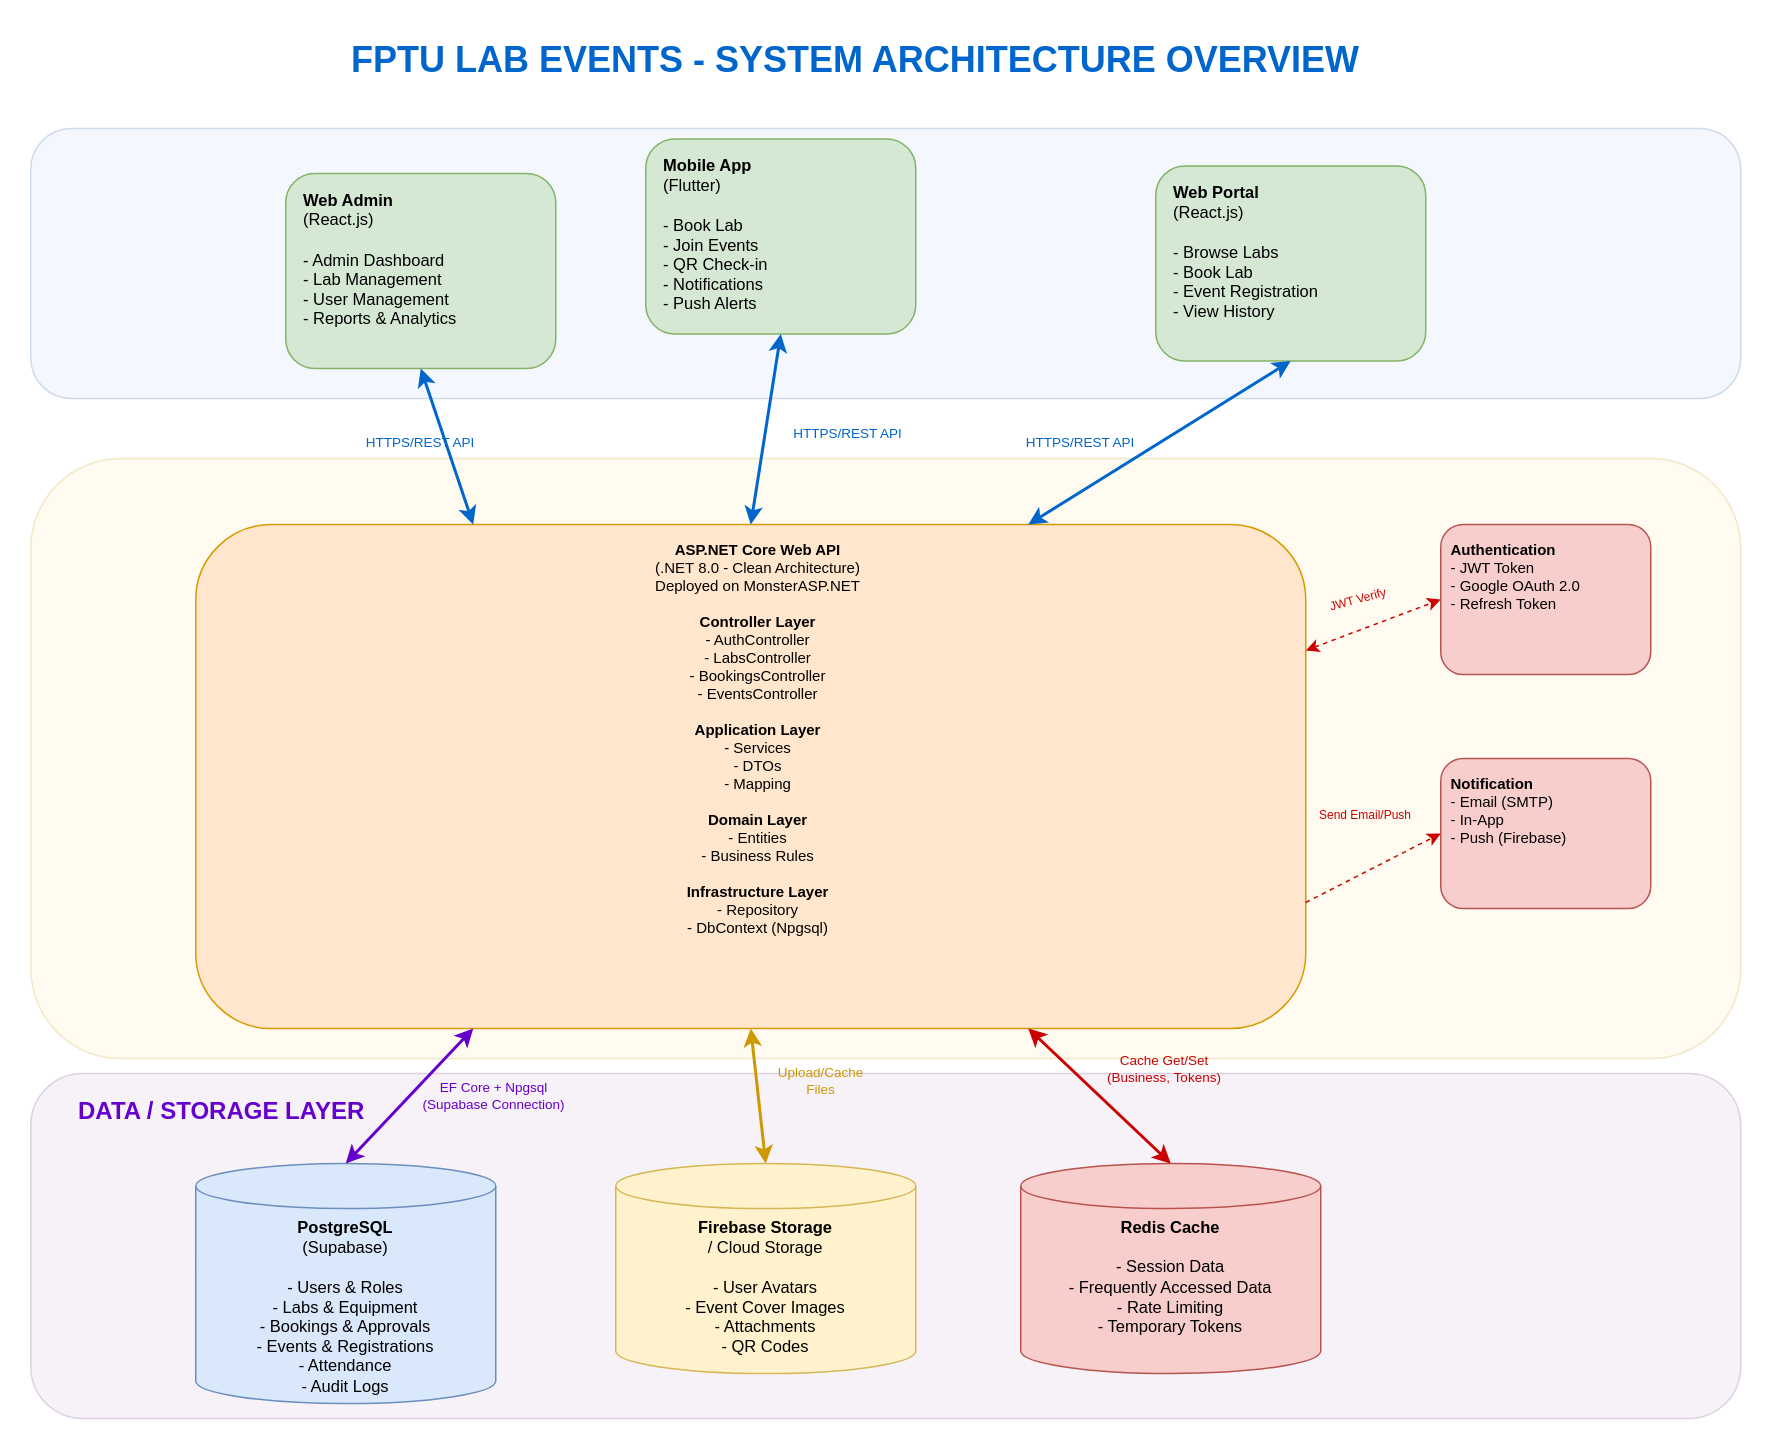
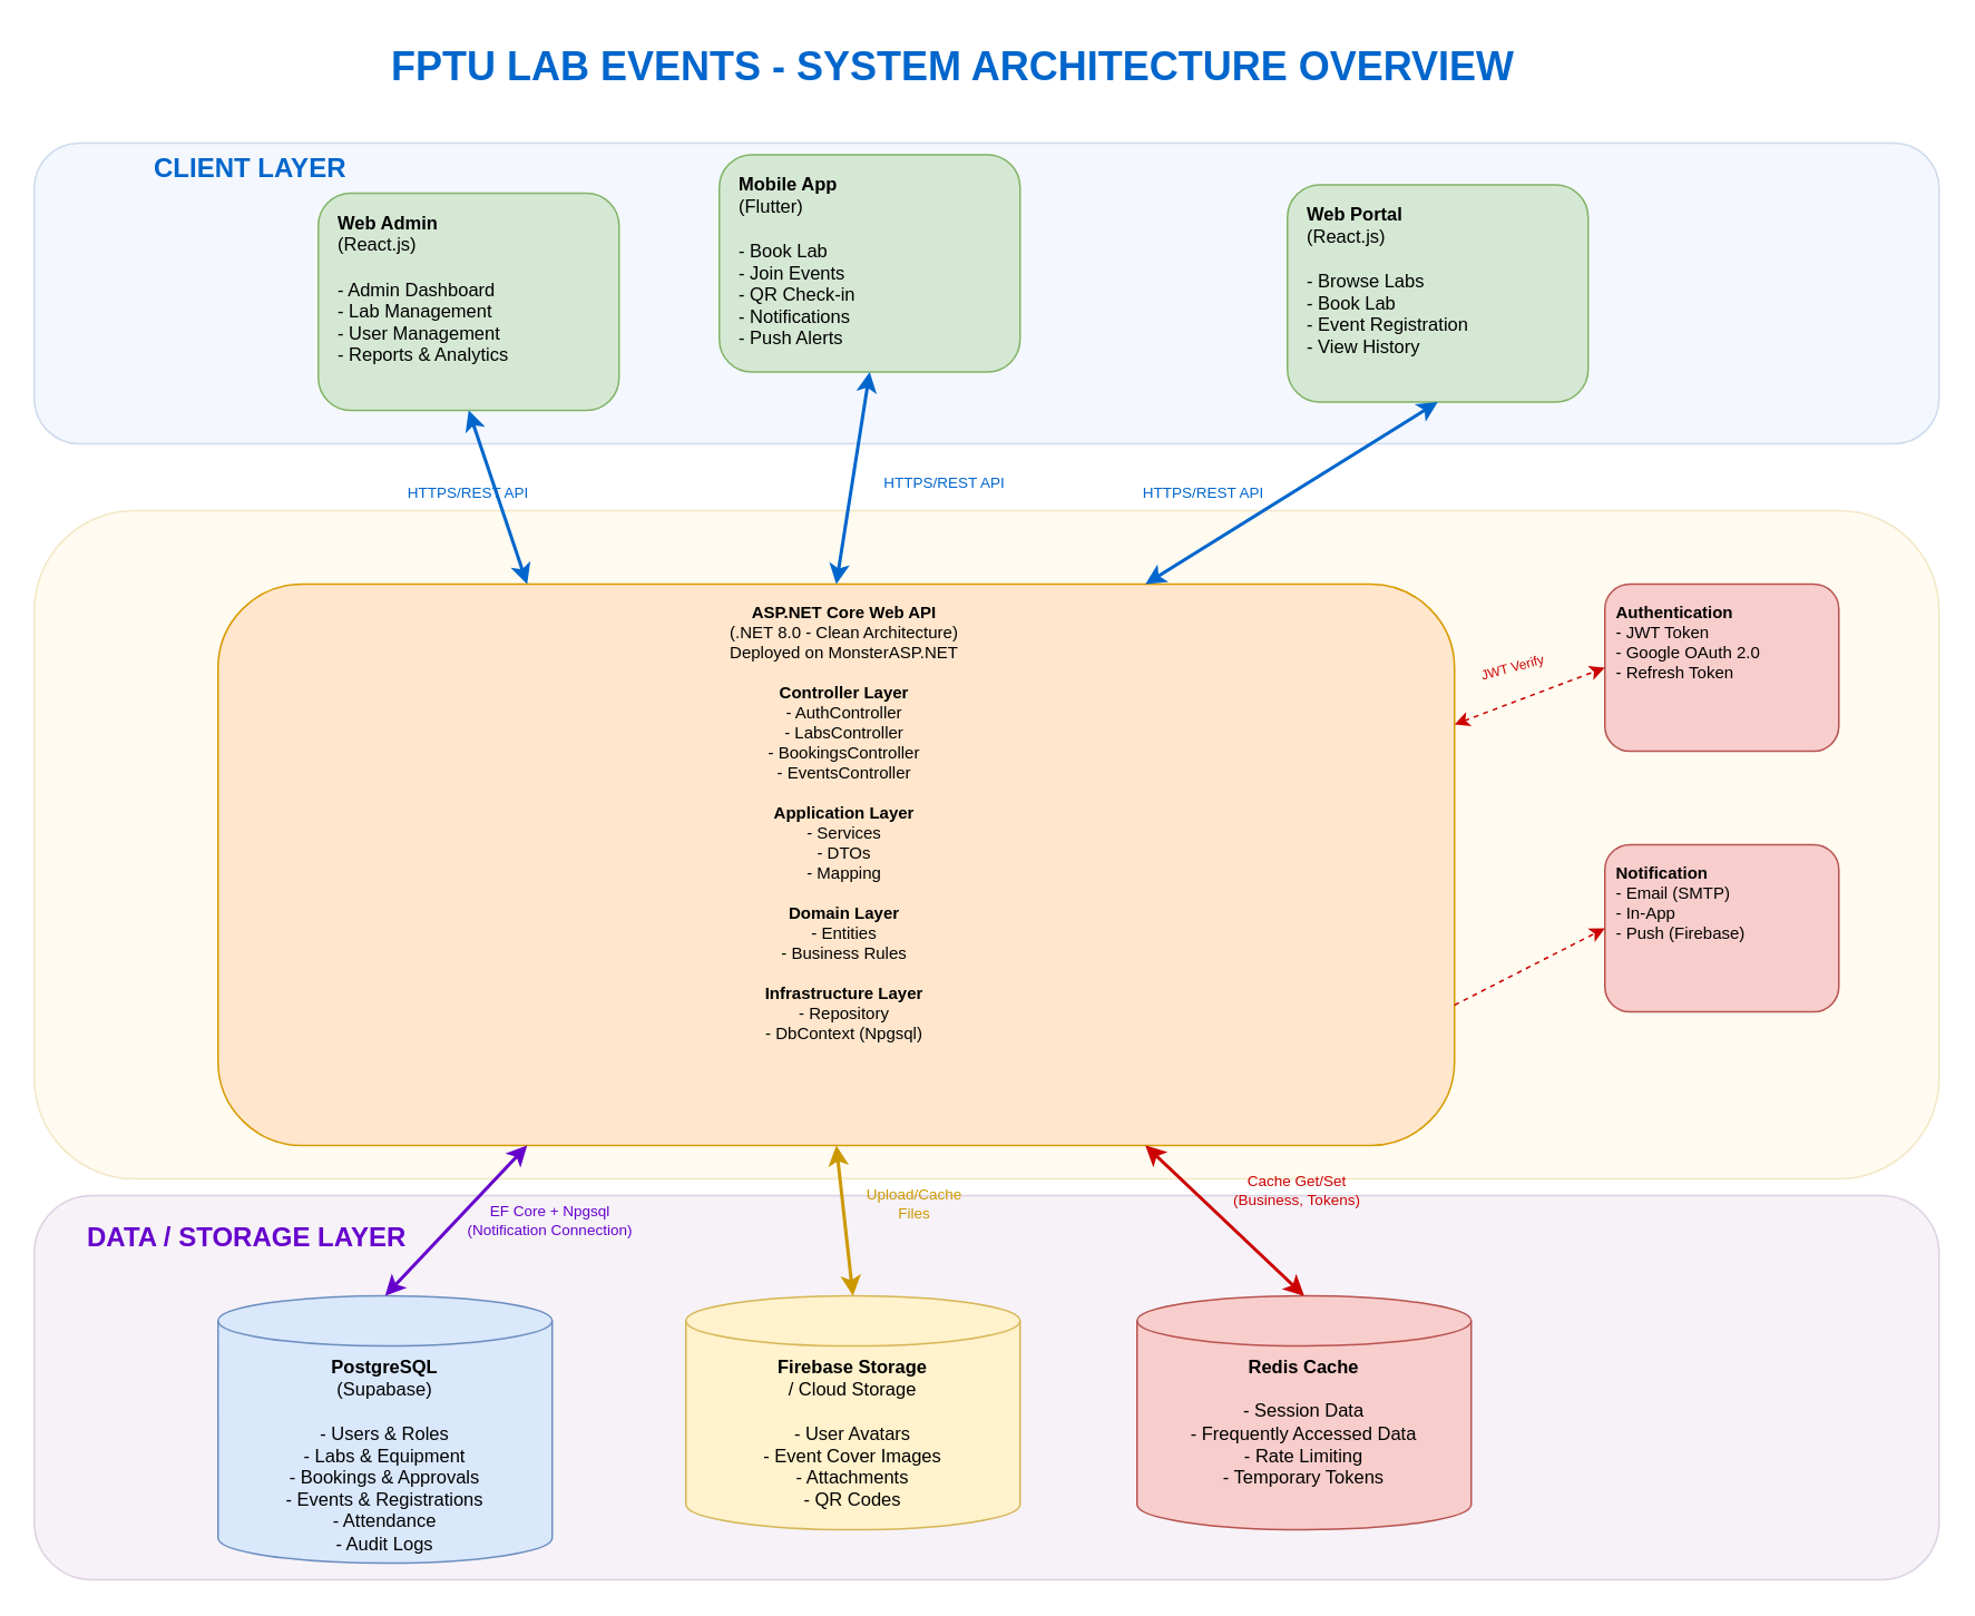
  <mxCell id="0" />
  <mxCell id="1" parent="0" />
  <mxCell id="2" value="FPTU LAB EVENTS - SYSTEM ARCHITECTURE OVERVIEW" style="text;html=1;strokeColor=none;fillColor=none;align=center;verticalAlign=middle;whiteSpace=wrap;rounded=0;fontSize=24;fontStyle=1;fontColor=#0066CC;" parent="1" vertex="1"><mxGeometry x="170" y="20" width="800" height="40" as="geometry" /></mxCell>
  <mxCell id="3" value="" style="rounded=1;whiteSpace=wrap;html=1;fillColor=#dae8fc;strokeColor=#6c8ebf;opacity=30;" parent="1" vertex="1"><mxGeometry x="20" y="85" width="1140" height="180" as="geometry" /></mxCell>
+ <mxCell id="4" value="CLIENT LAYER" style="text;html=1;strokeColor=none;fillColor=none;align=left;verticalAlign=middle;whiteSpace=wrap;rounded=0;fontSize=16;fontStyle=1;fontColor=#0066CC;" parent="1" vertex="1"><mxGeometry x="90" y="85" width="150" height="30" as="geometry" /></mxCell>
  <mxCell id="5" value="&lt;b&gt;Web Admin&lt;/b&gt;&lt;br&gt;(React.js)&lt;br&gt;&lt;br&gt;- Admin Dashboard&lt;br&gt;- Lab Management&lt;br&gt;- User Management&lt;br&gt;- Reports &amp; Analytics" style="rounded=1;whiteSpace=wrap;html=1;fillColor=#d5e8d4;strokeColor=#82b366;fontSize=11;align=left;verticalAlign=top;spacingLeft=10;spacingTop=5;" parent="1" vertex="1"><mxGeometry x="190" y="115" width="180" height="130" as="geometry" /></mxCell>
  <mxCell id="6" value="&lt;b&gt;Mobile App&lt;/b&gt;&lt;br&gt;(Flutter)&lt;br&gt;&lt;br&gt;- Book Lab&lt;br&gt;- Join Events&lt;br&gt;- QR Check-in&lt;br&gt;- Notifications&lt;br&gt;- Push Alerts" style="rounded=1;whiteSpace=wrap;html=1;fillColor=#d5e8d4;strokeColor=#82b366;fontSize=11;align=left;verticalAlign=top;spacingLeft=10;spacingTop=5;" parent="1" vertex="1"><mxGeometry x="430" y="92" width="180" height="130" as="geometry" /></mxCell>
  <mxCell id="7" value="&lt;b&gt;Web Portal&lt;/b&gt;&lt;br&gt;(React.js)&lt;br&gt;&lt;br&gt;- Browse Labs&lt;br&gt;- Book Lab&lt;br&gt;- Event Registration&lt;br&gt;- View History" style="rounded=1;whiteSpace=wrap;html=1;fillColor=#d5e8d4;strokeColor=#82b366;fontSize=11;align=left;verticalAlign=top;spacingLeft=10;spacingTop=5;" parent="1" vertex="1"><mxGeometry x="770" y="110" width="180" height="130" as="geometry" /></mxCell>
  <mxCell id="8" value="" style="rounded=1;whiteSpace=wrap;html=1;fillColor=#fff2cc;strokeColor=#d6b656;opacity=30;" parent="1" vertex="1"><mxGeometry x="20" y="305" width="1140" height="400" as="geometry" /></mxCell>
  <mxCell id="9" value="&lt;b&gt;ASP.NET Core Web API&lt;/b&gt;&lt;br&gt;(.NET 8.0 - Clean Architecture)&lt;br&gt;Deployed on MonsterASP.NET&lt;br&gt;&lt;br&gt;&lt;b&gt;Controller Layer&lt;/b&gt;&lt;br&gt;- AuthController&lt;br&gt;- LabsController&lt;br&gt;- BookingsController&lt;br&gt;- EventsController&lt;br&gt;&lt;br&gt;&lt;b&gt;Application Layer&lt;/b&gt;&lt;br&gt;- Services&lt;br&gt;- DTOs&lt;br&gt;- Mapping&lt;br&gt;&lt;br&gt;&lt;b&gt;Domain Layer&lt;/b&gt;&lt;br&gt;- Entities&lt;br&gt;- Business Rules&lt;br&gt;&lt;br&gt;&lt;b&gt;Infrastructure Layer&lt;/b&gt;&lt;br&gt;- Repository&lt;br&gt;- DbContext (Npgsql)" style="rounded=1;whiteSpace=wrap;html=1;fillColor=#ffe6cc;strokeColor=#d79b00;fontSize=10;align=center;verticalAlign=top;spacingLeft=10;spacingTop=5;" parent="1" vertex="1"><mxGeometry x="130" y="349" width="740" height="336" as="geometry" /></mxCell>
  <mxCell id="10" value="&lt;b&gt;Authentication&lt;/b&gt;&lt;br&gt;- JWT Token&lt;br&gt;- Google OAuth 2.0&lt;br&gt;- Refresh Token" style="rounded=1;whiteSpace=wrap;html=1;fillColor=#f8cecc;strokeColor=#b85450;fontSize=10;align=left;verticalAlign=top;spacingLeft=5;spacingTop=5;" parent="1" vertex="1"><mxGeometry x="960" y="349" width="140" height="100" as="geometry" /></mxCell>
  <mxCell id="11" value="&lt;b&gt;Notification&lt;/b&gt;&lt;br&gt;- Email (SMTP)&lt;br&gt;- In-App&lt;br&gt;- Push (Firebase)" style="rounded=1;whiteSpace=wrap;html=1;fillColor=#f8cecc;strokeColor=#b85450;fontSize=10;align=left;verticalAlign=top;spacingLeft=5;spacingTop=5;" parent="1" vertex="1"><mxGeometry x="960" y="505" width="140" height="100" as="geometry" /></mxCell>
  <mxCell id="12" value="" style="rounded=1;whiteSpace=wrap;html=1;fillColor=#e1d5e7;strokeColor=#9673a6;opacity=30;" parent="1" vertex="1"><mxGeometry x="20" y="715" width="1140" height="230" as="geometry" /></mxCell>
  <mxCell id="13" value="DATA / STORAGE LAYER" style="text;html=1;strokeColor=none;fillColor=none;align=left;verticalAlign=middle;whiteSpace=wrap;rounded=0;fontSize=16;fontStyle=1;fontColor=#6600CC;" parent="1" vertex="1"><mxGeometry x="50" y="725" width="250" height="30" as="geometry" /></mxCell>
  <mxCell id="14" value="&lt;b&gt;PostgreSQL&lt;/b&gt;&lt;br&gt;(Supabase)&lt;br&gt;&lt;br&gt;- Users &amp; Roles&lt;br&gt;- Labs &amp; Equipment&lt;br&gt;- Bookings &amp; Approvals&lt;br&gt;- Events &amp; Registrations&lt;br&gt;- Attendance&lt;br&gt;- Audit Logs" style="shape=cylinder3;whiteSpace=wrap;html=1;boundedLbl=1;backgroundOutline=1;size=15;fillColor=#dae8fc;strokeColor=#6c8ebf;fontSize=11;align=center;verticalAlign=top;" parent="1" vertex="1"><mxGeometry x="130" y="775" width="200" height="160" as="geometry" /></mxCell>
  <mxCell id="15" value="&lt;b&gt;Firebase Storage&lt;/b&gt;&lt;br&gt;/ Cloud Storage&lt;br&gt;&lt;br&gt;- User Avatars&lt;br&gt;- Event Cover Images&lt;br&gt;- Attachments&lt;br&gt;- QR Codes" style="shape=cylinder3;whiteSpace=wrap;html=1;boundedLbl=1;backgroundOutline=1;size=15;fillColor=#fff2cc;strokeColor=#d6b656;fontSize=11;align=center;verticalAlign=top;" parent="1" vertex="1"><mxGeometry x="410" y="775" width="200" height="140" as="geometry" /></mxCell>
  <mxCell id="16" value="&lt;b&gt;Redis Cache&lt;/b&gt;&lt;br&gt;&lt;br&gt;- Session Data&lt;br&gt;- Frequently Accessed Data&lt;br&gt;- Rate Limiting&lt;br&gt;- Temporary Tokens" style="shape=cylinder3;whiteSpace=wrap;html=1;boundedLbl=1;backgroundOutline=1;size=15;fillColor=#f8cecc;strokeColor=#b85450;fontSize=11;align=center;verticalAlign=top;" parent="1" vertex="1"><mxGeometry x="680" y="775" width="200" height="140" as="geometry" /></mxCell>
  <mxCell id="17" value="" style="endArrow=classic;startArrow=classic;html=1;rounded=0;exitX=0.5;exitY=1;exitDx=0;exitDy=0;entryX=0.25;entryY=0;entryDx=0;entryDy=0;strokeWidth=2;strokeColor=#0066CC;" parent="1" source="5" target="9" edge="1"><mxGeometry width="50" height="50" relative="1" as="geometry"><mxPoint x="490" y="385" as="sourcePoint" /><mxPoint x="540" y="335" as="targetPoint" /></mxGeometry></mxCell>
  <mxCell id="18" value="HTTPS/REST API" style="text;html=1;strokeColor=none;fillColor=none;align=center;verticalAlign=middle;whiteSpace=wrap;rounded=0;fontSize=9;fontColor=#0066CC;" parent="1" vertex="1"><mxGeometry x="230" y="285" width="100" height="20" as="geometry" /></mxCell>
  <mxCell id="19" value="" style="endArrow=classic;startArrow=classic;html=1;rounded=0;exitX=0.5;exitY=1;exitDx=0;exitDy=0;entryX=0.5;entryY=0;entryDx=0;entryDy=0;strokeWidth=2;strokeColor=#0066CC;" parent="1" source="6" target="9" edge="1"><mxGeometry width="50" height="50" relative="1" as="geometry"><mxPoint x="490" y="385" as="sourcePoint" /><mxPoint x="540" y="335" as="targetPoint" /></mxGeometry></mxCell>
  <mxCell id="20" value="HTTPS/REST API" style="text;html=1;strokeColor=none;fillColor=none;align=center;verticalAlign=middle;whiteSpace=wrap;rounded=0;fontSize=9;fontColor=#0066CC;" parent="1" vertex="1"><mxGeometry x="515" y="279" width="100" height="20" as="geometry" /></mxCell>
  <mxCell id="21" value="" style="endArrow=classic;startArrow=classic;html=1;rounded=0;exitX=0.5;exitY=1;exitDx=0;exitDy=0;entryX=0.75;entryY=0;entryDx=0;entryDy=0;strokeWidth=2;strokeColor=#0066CC;" parent="1" source="7" target="9" edge="1"><mxGeometry width="50" height="50" relative="1" as="geometry"><mxPoint x="490" y="385" as="sourcePoint" /><mxPoint x="540" y="335" as="targetPoint" /></mxGeometry></mxCell>
  <mxCell id="22" value="HTTPS/REST API" style="text;html=1;strokeColor=none;fillColor=none;align=center;verticalAlign=middle;whiteSpace=wrap;rounded=0;fontSize=9;fontColor=#0066CC;" parent="1" vertex="1"><mxGeometry x="670" y="285" width="100" height="20" as="geometry" /></mxCell>
  <mxCell id="23" value="" style="endArrow=classic;startArrow=classic;html=1;rounded=0;exitX=1;exitY=0.25;exitDx=0;exitDy=0;entryX=0;entryY=0.5;entryDx=0;entryDy=0;strokeWidth=1;strokeColor=#CC0000;dashed=1;" parent="1" source="9" target="10" edge="1"><mxGeometry width="50" height="50" relative="1" as="geometry"><mxPoint x="490" y="385" as="sourcePoint" /><mxPoint x="540" y="335" as="targetPoint" /></mxGeometry></mxCell>
  <mxCell id="24" value="JWT Verify" style="text;html=1;strokeColor=none;fillColor=none;align=center;verticalAlign=middle;whiteSpace=wrap;rounded=0;fontSize=8;fontColor=#CC0000;rotation=-15;" parent="1" vertex="1"><mxGeometry x="880" y="391" width="50" height="15" as="geometry" /></mxCell>
  <mxCell id="25" value="" style="endArrow=classic;html=1;rounded=0;exitX=1;exitY=0.75;exitDx=0;exitDy=0;entryX=0;entryY=0.5;entryDx=0;entryDy=0;strokeWidth=1;strokeColor=#CC0000;dashed=1;" parent="1" source="9" target="11" edge="1"><mxGeometry width="50" height="50" relative="1" as="geometry"><mxPoint x="490" y="485" as="sourcePoint" /><mxPoint x="540" y="435" as="targetPoint" /></mxGeometry></mxCell>
- <mxCell id="26" value="Send Email/Push" style="text;html=1;strokeColor=none;fillColor=none;align=center;verticalAlign=middle;whiteSpace=wrap;rounded=0;fontSize=8;fontColor=#CC0000;" parent="1" vertex="1"><mxGeometry x="870" y="535" width="80" height="15" as="geometry" /></mxCell>
  <mxCell id="27" value="" style="endArrow=classic;startArrow=classic;html=1;rounded=0;exitX=0.25;exitY=1;exitDx=0;exitDy=0;entryX=0.5;entryY=0;entryDx=0;entryDy=0;entryPerimeter=0;strokeWidth=2;strokeColor=#6600CC;" parent="1" source="9" target="14" edge="1"><mxGeometry width="50" height="50" relative="1" as="geometry"><mxPoint x="490" y="585" as="sourcePoint" /><mxPoint x="540" y="535" as="targetPoint" /></mxGeometry></mxCell>
- <mxCell id="28" value="EF Core + Npgsql&lt;br&gt;(Supabase Connection)" style="text;html=1;strokeColor=none;fillColor=none;align=center;verticalAlign=middle;whiteSpace=wrap;rounded=0;fontSize=9;fontColor=#6600CC;" parent="1" vertex="1"><mxGeometry x="269" y="715" width="120" height="30" as="geometry" /></mxCell>
+ <mxCell id="28" value="EF Core + Npgsql&lt;br&gt;(Notification Connection)" style="text;html=1;strokeColor=none;fillColor=none;align=center;verticalAlign=middle;whiteSpace=wrap;rounded=0;fontSize=9;fontColor=#6600CC;" parent="1" vertex="1"><mxGeometry x="269" y="715" width="120" height="30" as="geometry" /></mxCell>
  <mxCell id="29" value="" style="endArrow=classic;startArrow=classic;html=1;rounded=0;exitX=0.5;exitY=1;exitDx=0;exitDy=0;entryX=0.5;entryY=0;entryDx=0;entryDy=0;entryPerimeter=0;strokeWidth=2;strokeColor=#CC9900;" parent="1" source="9" target="15" edge="1"><mxGeometry width="50" height="50" relative="1" as="geometry"><mxPoint x="490" y="585" as="sourcePoint" /><mxPoint x="540" y="535" as="targetPoint" /></mxGeometry></mxCell>
  <mxCell id="30" value="Upload/Cache&lt;br&gt;Files" style="text;html=1;strokeColor=none;fillColor=none;align=center;verticalAlign=middle;whiteSpace=wrap;rounded=0;fontSize=9;fontColor=#CC9900;" parent="1" vertex="1"><mxGeometry x="497" y="705" width="100" height="30" as="geometry" /></mxCell>
  <mxCell id="31" value="" style="endArrow=classic;startArrow=classic;html=1;rounded=0;exitX=0.75;exitY=1;exitDx=0;exitDy=0;entryX=0.5;entryY=0;entryDx=0;entryDy=0;entryPerimeter=0;strokeWidth=2;strokeColor=#CC0000;" parent="1" source="9" target="16" edge="1"><mxGeometry width="50" height="50" relative="1" as="geometry"><mxPoint x="490" y="585" as="sourcePoint" /><mxPoint x="540" y="535" as="targetPoint" /></mxGeometry></mxCell>
  <mxCell id="32" value="Cache Get/Set&lt;br&gt;(Business, Tokens)" style="text;html=1;strokeColor=none;fillColor=none;align=center;verticalAlign=middle;whiteSpace=wrap;rounded=0;fontSize=9;fontColor=#CC0000;" parent="1" vertex="1"><mxGeometry x="726" y="697" width="100" height="30" as="geometry" /></mxCell>
